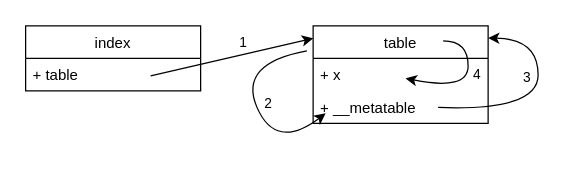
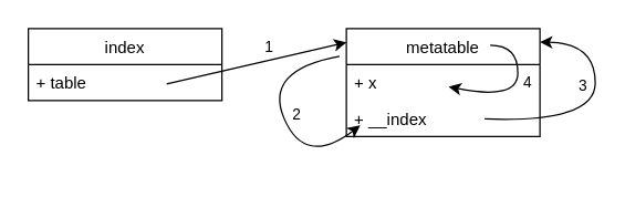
  <mxCell id="0" />
  <mxCell id="1" parent="0" />
  <mxCell id="2" value="index" style="swimlane;fontStyle=0;childLayout=stackLayout;horizontal=1;startSize=26;fillColor=none;horizontalStack=0;resizeParent=1;resizeParentMax=0;resizeLast=0;collapsible=1;marginBottom=0;" vertex="1" parent="1"><mxGeometry x="20" y="20" width="140" height="52" as="geometry" /></mxCell>
  <mxCell id="3" value="+ table" style="text;strokeColor=none;fillColor=none;align=left;verticalAlign=top;spacingLeft=4;spacingRight=4;overflow=hidden;rotatable=0;points=[[0,0.5],[1,0.5]];portConstraint=eastwest;" vertex="1" parent="2"><mxGeometry y="26" width="140" height="26" as="geometry" /></mxCell>
- <mxCell id="4" value="table" style="swimlane;fontStyle=0;childLayout=stackLayout;horizontal=1;startSize=26;fillColor=none;horizontalStack=0;resizeParent=1;resizeParentMax=0;resizeLast=0;collapsible=1;marginBottom=0;" vertex="1" parent="1"><mxGeometry x="250" y="20" width="140" height="78" as="geometry" /></mxCell>
+ <mxCell id="4" value="metatable" style="swimlane;fontStyle=0;childLayout=stackLayout;horizontal=1;startSize=26;fillColor=none;horizontalStack=0;resizeParent=1;resizeParentMax=0;resizeLast=0;collapsible=1;marginBottom=0;" vertex="1" parent="1"><mxGeometry x="250" y="20" width="140" height="78" as="geometry" /></mxCell>
  <mxCell id="5" value="+ x" style="text;strokeColor=none;fillColor=none;align=left;verticalAlign=top;spacingLeft=4;spacingRight=4;overflow=hidden;rotatable=0;points=[[0,0.5],[1,0.5]];portConstraint=eastwest;" vertex="1" parent="4"><mxGeometry y="26" width="140" height="26" as="geometry" /></mxCell>
  <mxCell id="6" value="" style="curved=1;endArrow=classic;html=1;rounded=0;" edge="1" parent="4"><mxGeometry width="50" height="50" relative="1" as="geometry"><mxPoint x="104" y="12" as="sourcePoint" /><mxPoint x="74" y="42" as="targetPoint" /><Array as="points"><mxPoint x="124" y="12" /><mxPoint x="124" y="52" /></Array></mxGeometry></mxCell>
  <mxCell id="7" value="4" style="edgeLabel;html=1;align=center;verticalAlign=middle;resizable=0;points=[];" vertex="1" connectable="0" parent="6"><mxGeometry x="0.314" y="-4" relative="1" as="geometry"><mxPoint x="18" y="-7" as="offset" /></mxGeometry></mxCell>
- <mxCell id="8" value="+ __metatable" style="text;strokeColor=none;fillColor=none;align=left;verticalAlign=top;spacingLeft=4;spacingRight=4;overflow=hidden;rotatable=0;points=[[0,0.5],[1,0.5]];portConstraint=eastwest;" vertex="1" parent="4"><mxGeometry y="52" width="140" height="26" as="geometry" /></mxCell>
+ <mxCell id="8" value="+ __index" style="text;strokeColor=none;fillColor=none;align=left;verticalAlign=top;spacingLeft=4;spacingRight=4;overflow=hidden;rotatable=0;points=[[0,0.5],[1,0.5]];portConstraint=eastwest;" vertex="1" parent="4"><mxGeometry y="52" width="140" height="26" as="geometry" /></mxCell>
  <mxCell id="9" value="" style="endArrow=classic;html=1;rounded=0;" edge="1" parent="1"><mxGeometry width="50" height="50" relative="1" as="geometry"><mxPoint x="120" y="60" as="sourcePoint" /><mxPoint x="250" y="30" as="targetPoint" /></mxGeometry></mxCell>
  <mxCell id="10" value="1" style="edgeLabel;html=1;align=center;verticalAlign=middle;resizable=0;points=[];" vertex="1" connectable="0" parent="9"><mxGeometry x="0.455" y="-2" relative="1" as="geometry"><mxPoint x="-21" y="-8" as="offset" /></mxGeometry></mxCell>
  <mxCell id="11" value="" style="curved=1;endArrow=classic;html=1;rounded=0;" edge="1" parent="1"><mxGeometry width="50" height="50" relative="1" as="geometry"><mxPoint x="350" y="85.25" as="sourcePoint" /><mxPoint x="390" y="29.75" as="targetPoint" /><Array as="points"><mxPoint x="430" y="88.25" /><mxPoint x="430" y="30.25" /></Array></mxGeometry></mxCell>
  <mxCell id="12" value="3" style="edgeLabel;html=1;align=center;verticalAlign=middle;resizable=0;points=[];" vertex="1" connectable="0" parent="11"><mxGeometry x="0.037" y="4" relative="1" as="geometry"><mxPoint x="-6" y="-16" as="offset" /></mxGeometry></mxCell>
  <mxCell id="13" value="" style="curved=1;endArrow=classic;html=1;rounded=0;" edge="1" parent="1"><mxGeometry width="50" height="50" relative="1" as="geometry"><mxPoint x="245" y="40" as="sourcePoint" /><mxPoint x="260" y="90" as="targetPoint" /><Array as="points"><mxPoint x="190" y="50" /><mxPoint x="220" y="120" /></Array></mxGeometry></mxCell>
  <mxCell id="14" value="2" style="edgeLabel;html=1;align=center;verticalAlign=middle;resizable=0;points=[];" vertex="1" connectable="0" parent="13"><mxGeometry x="0.611" y="8" relative="1" as="geometry"><mxPoint x="-14" y="-23" as="offset" /></mxGeometry></mxCell>
